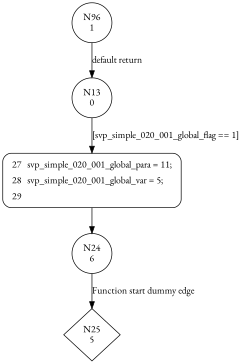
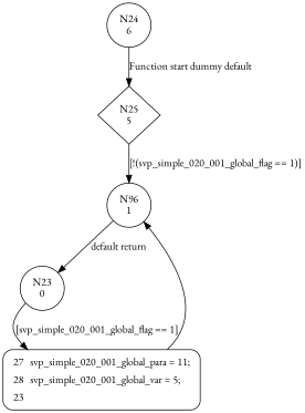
  digraph {
    fontname="EB Garamond"
    node [fontname="EB Garamond" shape=circle]
    edge [fontname="EB Garamond"]
    n1 [label="N24\n6"]
    n2 [label="N25\n5" shape=diamond]
    n3 [label="N96\n1"]
-   n4 [fillcolor=white label=<<table border="0" cellborder="0" cellpadding="3" bgcolor="white"><tr><td align="right">27</td><td align="left">svp_simple_020_001_global_para = 11;</td></tr><tr><td align="right">28</td><td align="left">svp_simple_020_001_global_var = 5;</td></tr><tr><td align="right">29</td><td align="left"></td></tr></table>> penwidth=1 shape=Mrecord style="filled,bold"]
-   n5 [label="N13\n0"]
-   n1 -> n2 [label="Function start dummy edge"]
+   n4 [fillcolor=white label=<<table border="0" cellborder="0" cellpadding="3" bgcolor="white"><tr><td align="right">27</td><td align="left">svp_simple_020_001_global_para = 11;</td></tr><tr><td align="right">28</td><td align="left">svp_simple_020_001_global_var = 5;</td></tr><tr><td align="right">23</td><td align="left"></td></tr></table>> penwidth=1 shape=Mrecord style="filled,bold"]
+   n5 [label="N23\n0"]
+   n1 -> n2 [label="Function start dummy default"]
+   n2 -> n3 [label="[!(svp_simple_020_001_global_flag == 1)]"]
    n3 -> n5 [label="default return"]
-   n4 -> n1
+   n4 -> n3
    n5 -> n4 [label="[svp_simple_020_001_global_flag == 1]"]
  }
